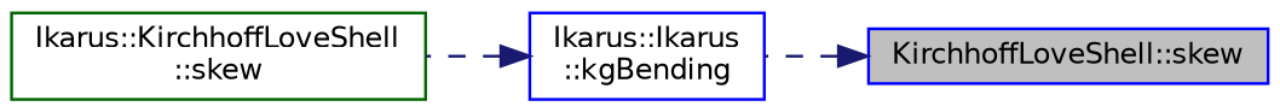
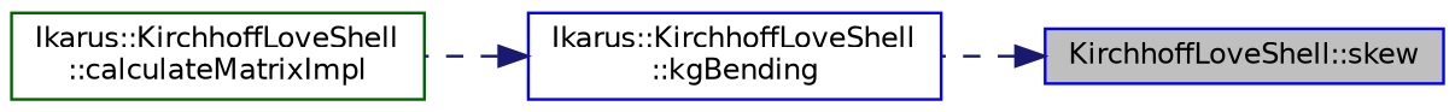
  digraph {
    rankdir=RL
    node [color=blue fillcolor=white fontname=Helvetica fontsize=10 shape=record style=filled]
    edge [color=midnightblue dir=back fontname=Helvetica fontsize=10 labelfontname=Helvetica labelfontsize=10 style=dashed]
    n1 [fillcolor=grey75 fontcolor=black height=0.2 label="KirchhoffLoveShell::skew" width=0.4]
-   n2 [height=0.2 label="Ikarus::Ikarus\l::kgBending" width=0.4]
-   n3 [color=darkgreen height=0.2 label="Ikarus::KirchhoffLoveShell\l::skew" width=0.4]
+   n2 [height=0.2 label="Ikarus::KirchhoffLoveShell\l::kgBending" width=0.4]
+   n3 [color=darkgreen height=0.2 label="Ikarus::KirchhoffLoveShell\l::calculateMatrixImpl" width=0.4]
    n1 -> n2
    n2 -> n3
  }
